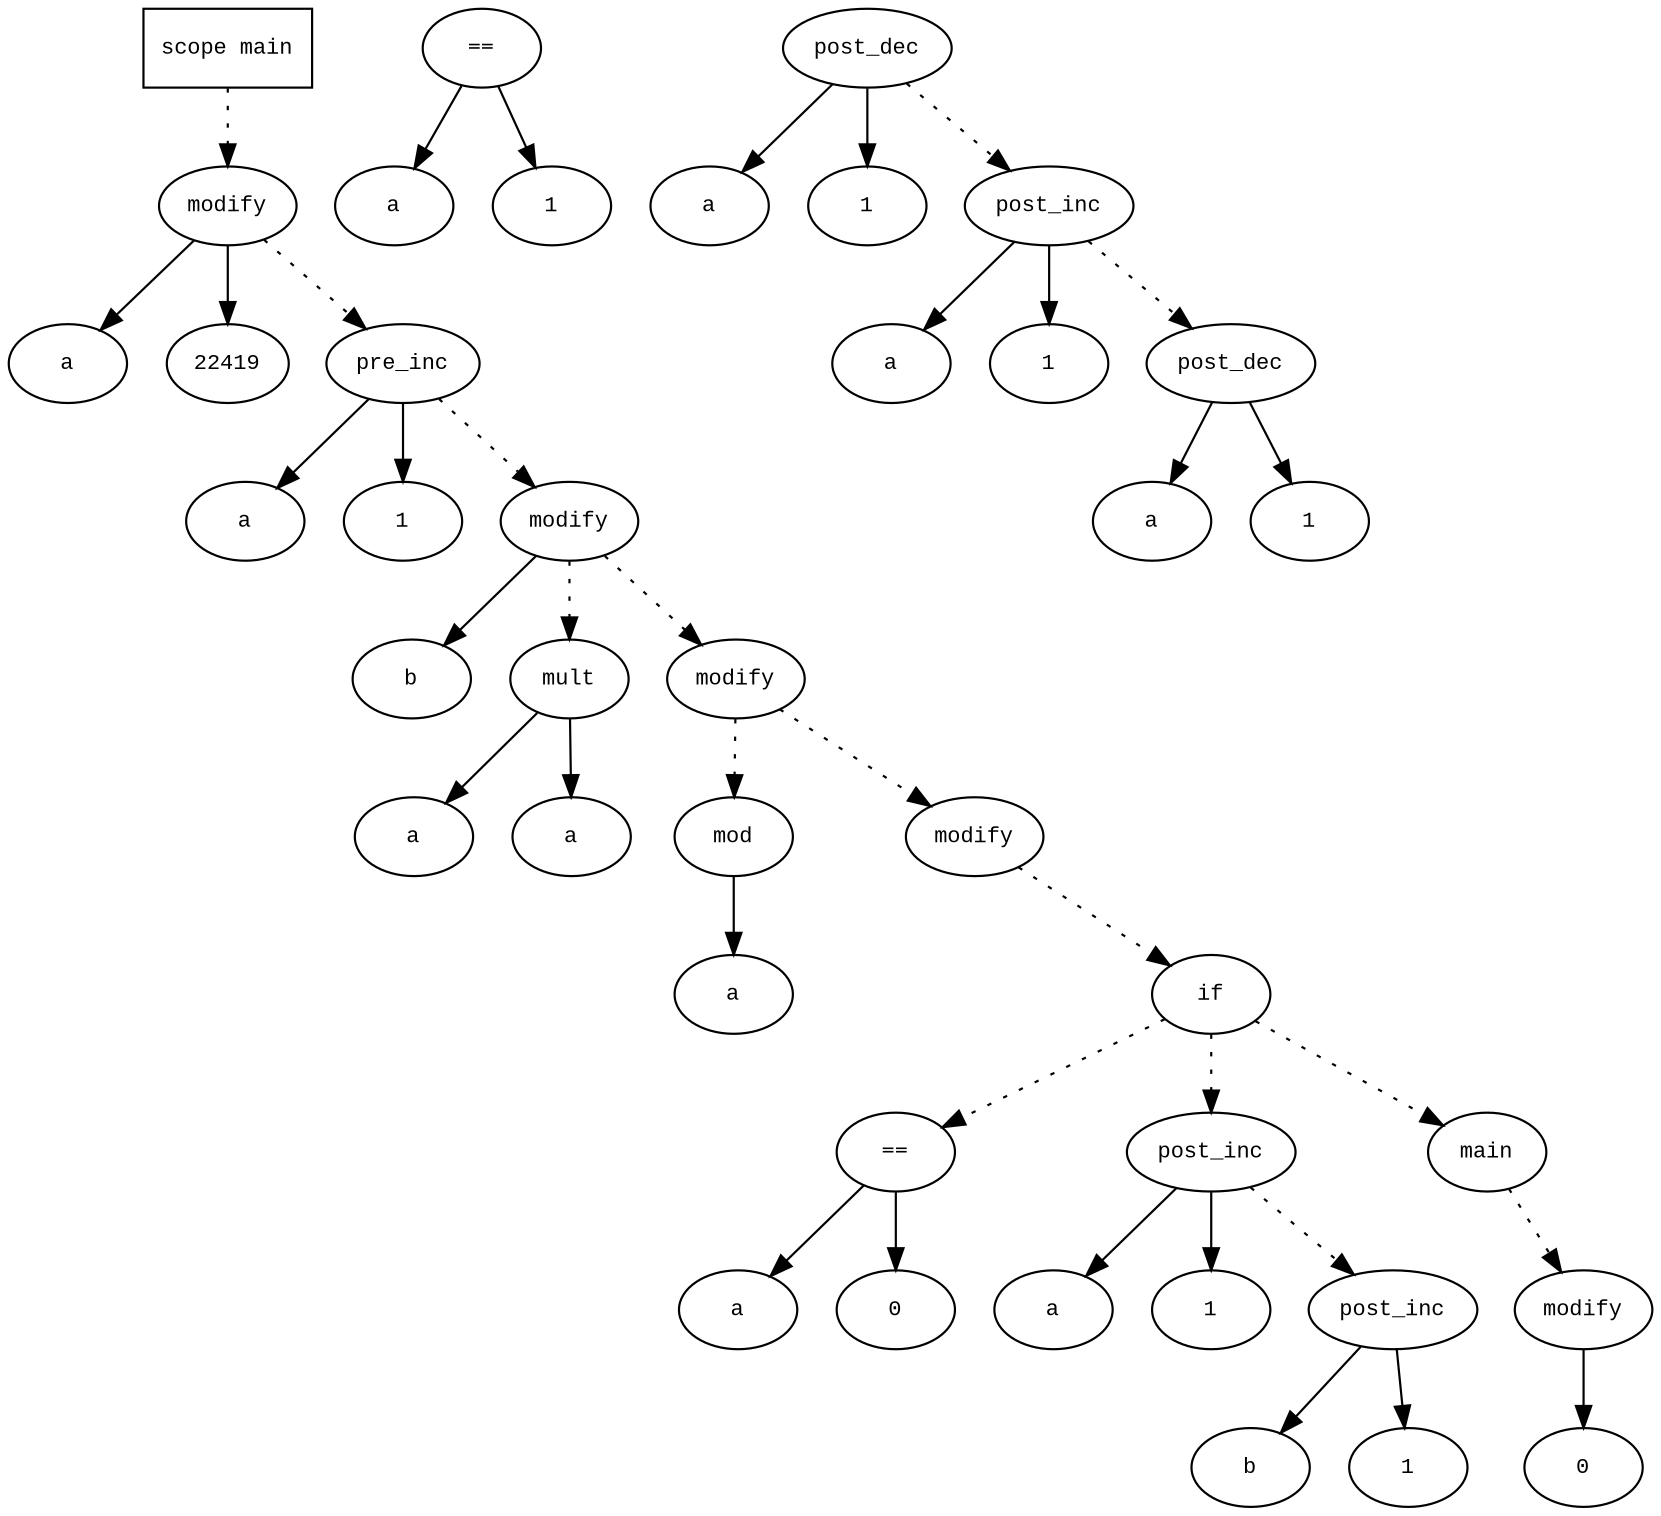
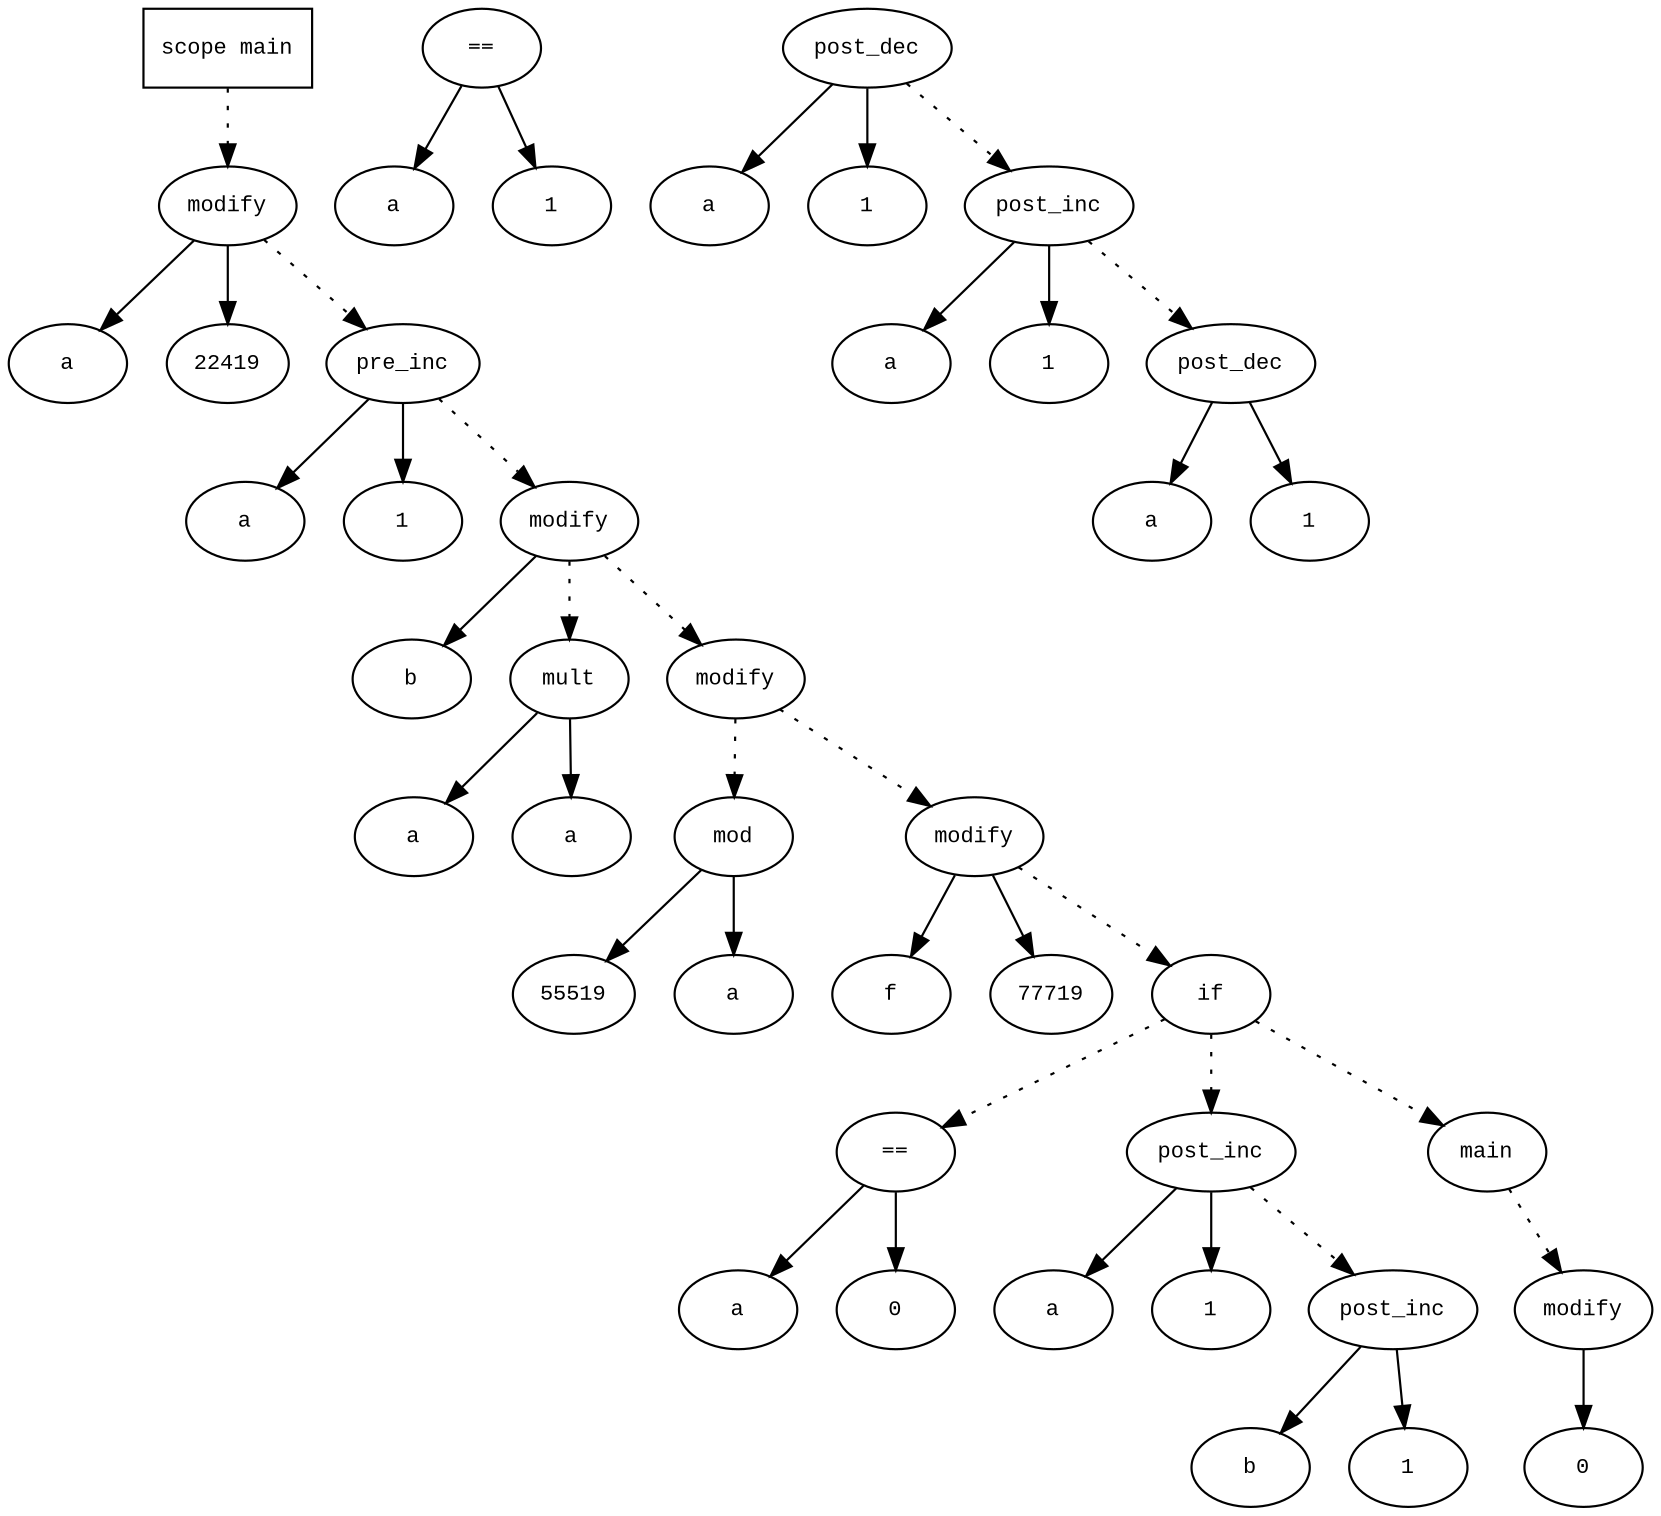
  digraph {
    fontname="Times New Roman"
    fontsize=10
    node [fontname="Courier New" fontsize=10 shape=ellipse]
    edge [fontname="Times New Roman" fontsize=10]
    n1 [label="scope main" shape=box]
    n2 [label=modify]
    n3 [label=a]
    n4 [label=22419]
    n5 [label=pre_inc]
    n6 [label=a]
    n7 [label=1]
    n8 [label=modify]
    n9 [label=b]
    n10 [label=mult]
    n11 [label=modify]
    n12 [label=a]
    n13 [label=a]
    n14 [label=mod]
    n15 [label=modify]
+   n16 [label=55519]
    n17 [label=a]
+   n18 [label=f]
+   n19 [label=77719]
    n20 [label=if]
    n21 [label="=="]
    n22 [label=post_inc]
    n23 [label=main]
    n24 [label=a]
    n25 [label=0]
    n26 [label=a]
    n27 [label=1]
    n28 [label=post_inc]
    n29 [label=modify]
    n30 [label=b]
    n31 [label=1]
    n32 [label="=="]
    n33 [label=a]
    n34 [label=1]
    n35 [label=post_dec]
    n36 [label=a]
    n37 [label=1]
    n38 [label=post_inc]
    n39 [label=a]
    n40 [label=1]
    n41 [label=post_dec]
    n42 [label=a]
    n43 [label=1]
    n44 [label=0]
    n1 -> n2 [style=dotted]
    n2 -> n3
    n2 -> n4
    n2 -> n5 [style=dotted]
    n5 -> n6
    n5 -> n7
    n5 -> n8 [style=dotted]
    n8 -> n9
    n8 -> n10 [style=dotted]
    n8 -> n11 [style=dotted]
    n10 -> n12
    n10 -> n13
    n11 -> n14 [style=dotted]
    n11 -> n15 [style=dotted]
+   n14 -> n16
    n14 -> n17
+   n15 -> n18
+   n15 -> n19
    n15 -> n20 [style=dotted]
    n20 -> n21 [style=dotted]
    n20 -> n22 [style=dotted]
    n20 -> n23 [style=dotted]
    n21 -> n24
    n21 -> n25
    n22 -> n26
    n22 -> n27
    n22 -> n28 [style=dotted]
    n23 -> n29 [style=dotted]
    n28 -> n30
    n28 -> n31
    n29 -> n44
    n32 -> n33
    n32 -> n34
    n35 -> n36
    n35 -> n37
    n35 -> n38 [style=dotted]
    n38 -> n39
    n38 -> n40
    n38 -> n41 [style=dotted]
    n41 -> n42
    n41 -> n43
  }
